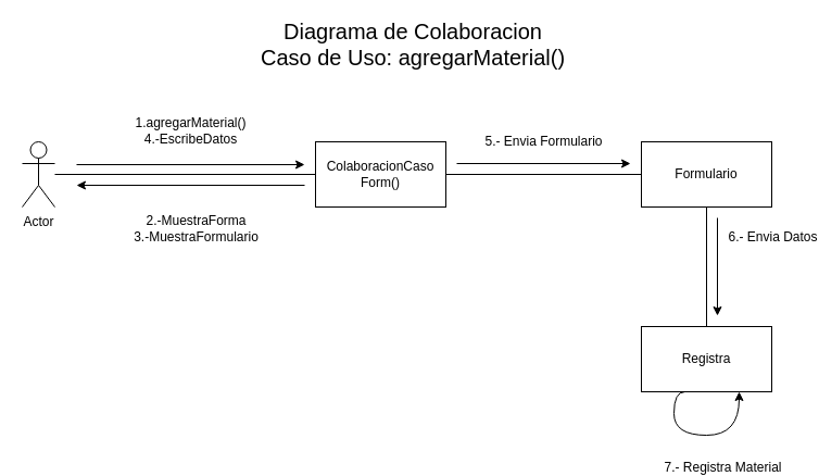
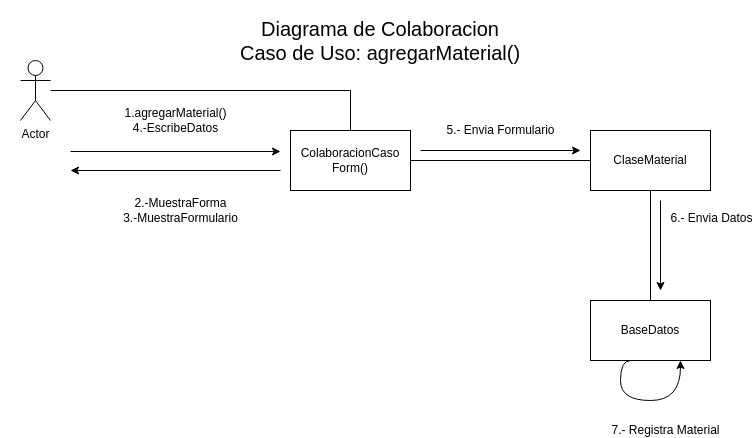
  <mxCell id="0" />
  <mxCell id="1" parent="0" />
  <mxCell id="2" value="" style="edgeStyle=orthogonalEdgeStyle;rounded=0;orthogonalLoop=1;jettySize=auto;html=1;endArrow=none;endFill=0;fontSize=20;" edge="1" parent="1" source="3" target="8"><mxGeometry relative="1" as="geometry"><mxPoint x="130" y="160" as="targetPoint" /></mxGeometry></mxCell>
- <mxCell id="3" value="Actor" style="shape=umlActor;verticalLabelPosition=bottom;labelBackgroundColor=#ffffff;verticalAlign=top;html=1;outlineConnect=0;" vertex="1" parent="1"><mxGeometry x="20" y="130" width="30" height="60" as="geometry" /></mxCell>
+ <mxCell id="3" value="Actor" style="shape=umlActor;verticalLabelPosition=bottom;labelBackgroundColor=#ffffff;verticalAlign=top;html=1;outlineConnect=0;" vertex="1" parent="1"><mxGeometry x="20" y="60" width="30" height="60" as="geometry" /></mxCell>
  <mxCell id="4" value="" style="edgeStyle=orthogonalEdgeStyle;rounded=0;orthogonalLoop=1;jettySize=auto;html=1;endArrow=none;endFill=0;fontSize=20;" edge="1" parent="1" source="5" target="6"><mxGeometry relative="1" as="geometry"><mxPoint x="650" y="380" as="targetPoint" /></mxGeometry></mxCell>
- <mxCell id="5" value="Formulario" style="rounded=0;whiteSpace=wrap;html=1;" vertex="1" parent="1"><mxGeometry x="590" y="130" width="120" height="60" as="geometry" /></mxCell>
- <mxCell id="6" value="Registra" style="rounded=0;whiteSpace=wrap;html=1;" vertex="1" parent="1"><mxGeometry x="590" y="300" width="120" height="60" as="geometry" /></mxCell>
+ <mxCell id="5" value="ClaseMaterial" style="rounded=0;whiteSpace=wrap;html=1;" vertex="1" parent="1"><mxGeometry x="590" y="130" width="120" height="60" as="geometry" /></mxCell>
+ <mxCell id="6" value="BaseDatos" style="rounded=0;whiteSpace=wrap;html=1;" vertex="1" parent="1"><mxGeometry x="590" y="300" width="120" height="60" as="geometry" /></mxCell>
  <mxCell id="7" value="" style="edgeStyle=orthogonalEdgeStyle;rounded=0;orthogonalLoop=1;jettySize=auto;html=1;endArrow=none;endFill=0;fontSize=20;" edge="1" parent="1" source="8" target="5"><mxGeometry relative="1" as="geometry" /></mxCell>
  <mxCell id="8" value="ColaboracionCaso&lt;br&gt;Form()" style="rounded=0;whiteSpace=wrap;html=1;" vertex="1" parent="1"><mxGeometry x="290" y="130" width="120" height="60" as="geometry" /></mxCell>
  <mxCell id="9" value="Diagrama de Colaboracion&lt;br style=&quot;font-size: 20px&quot;&gt;Caso de Uso: agregarMaterial()" style="text;html=1;strokeColor=none;fillColor=none;align=center;verticalAlign=middle;whiteSpace=wrap;rounded=0;fontSize=20;" vertex="1" parent="1"><mxGeometry x="210" y="20" width="340" height="40" as="geometry" /></mxCell>
  <mxCell id="10" value="1.agregarMaterial()&lt;br&gt;4.-EscribeDatos" style="endArrow=classic;html=1;fontSize=12;" edge="1" parent="1"><mxGeometry y="31" width="50" height="50" relative="1" as="geometry"><mxPoint x="70" y="151" as="sourcePoint" /><mxPoint x="280" y="151" as="targetPoint" /><mxPoint as="offset" /></mxGeometry></mxCell>
  <mxCell id="11" value="2.-MuestraForma&lt;br&gt;3.-MuestraFormulario&lt;br&gt;" style="endArrow=classic;html=1;fontSize=12;" edge="1" parent="1"><mxGeometry x="-0.048" y="40" width="50" height="50" relative="1" as="geometry"><mxPoint x="280" y="170" as="sourcePoint" /><mxPoint x="70" y="170" as="targetPoint" /><mxPoint as="offset" /></mxGeometry></mxCell>
  <mxCell id="12" value="5.- Envia Formulario" style="endArrow=classic;html=1;fontSize=12;" edge="1" parent="1"><mxGeometry y="20" width="50" height="50" relative="1" as="geometry"><mxPoint x="420" y="150" as="sourcePoint" /><mxPoint x="580" y="150" as="targetPoint" /><mxPoint as="offset" /></mxGeometry></mxCell>
  <mxCell id="13" value="6.- Envia Datos" style="endArrow=classic;html=1;fontSize=12;" edge="1" parent="1"><mxGeometry x="-0.6" y="51" width="50" height="50" relative="1" as="geometry"><mxPoint x="660" y="200" as="sourcePoint" /><mxPoint x="660" y="290" as="targetPoint" /><mxPoint as="offset" /></mxGeometry></mxCell>
  <mxCell id="14" value="" style="endArrow=classic;html=1;fontSize=12;entryX=0.75;entryY=1;entryDx=0;entryDy=0;edgeStyle=orthogonalEdgeStyle;curved=1;" edge="1" parent="1" target="6"><mxGeometry width="50" height="50" relative="1" as="geometry"><mxPoint x="630" y="360" as="sourcePoint" /><mxPoint x="680" y="440" as="targetPoint" /><Array as="points"><mxPoint x="620" y="400" /><mxPoint x="680" y="400" /></Array></mxGeometry></mxCell>
  <mxCell id="15" value="7.- Registra Material" style="text;html=1;align=center;verticalAlign=middle;resizable=0;points=[];;labelBackgroundColor=#ffffff;fontSize=12;" vertex="1" connectable="0" parent="14"><mxGeometry x="-0.417" y="15" relative="1" as="geometry"><mxPoint x="29" y="35" as="offset" /></mxGeometry></mxCell>
